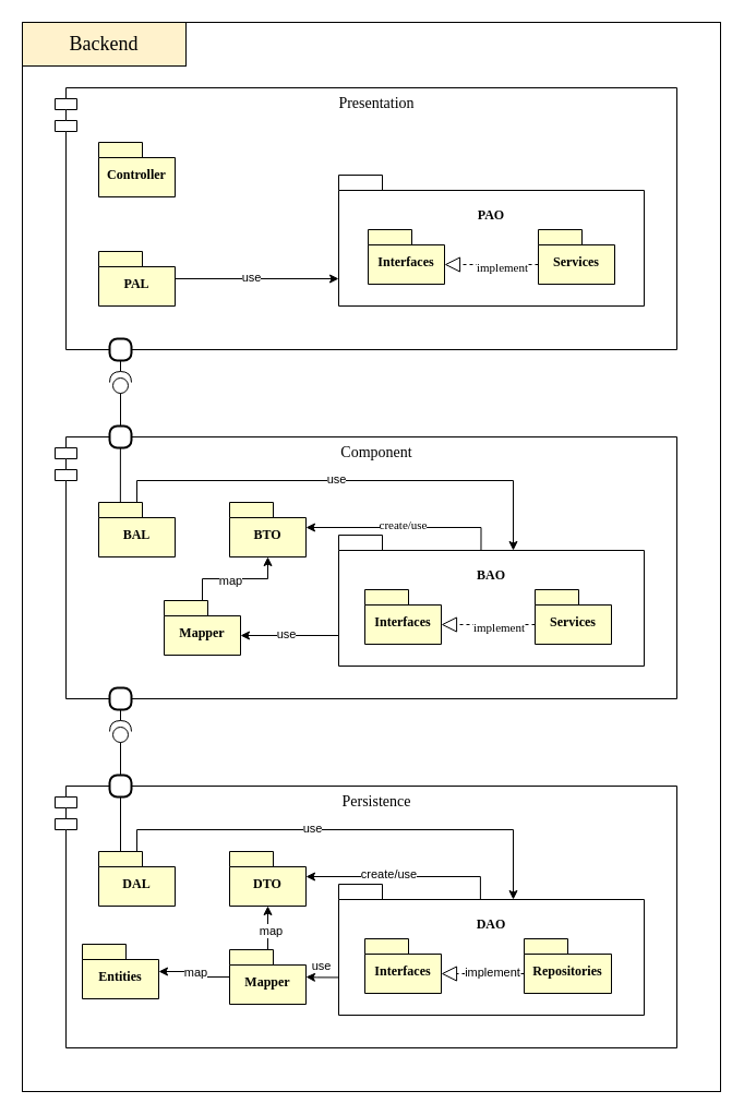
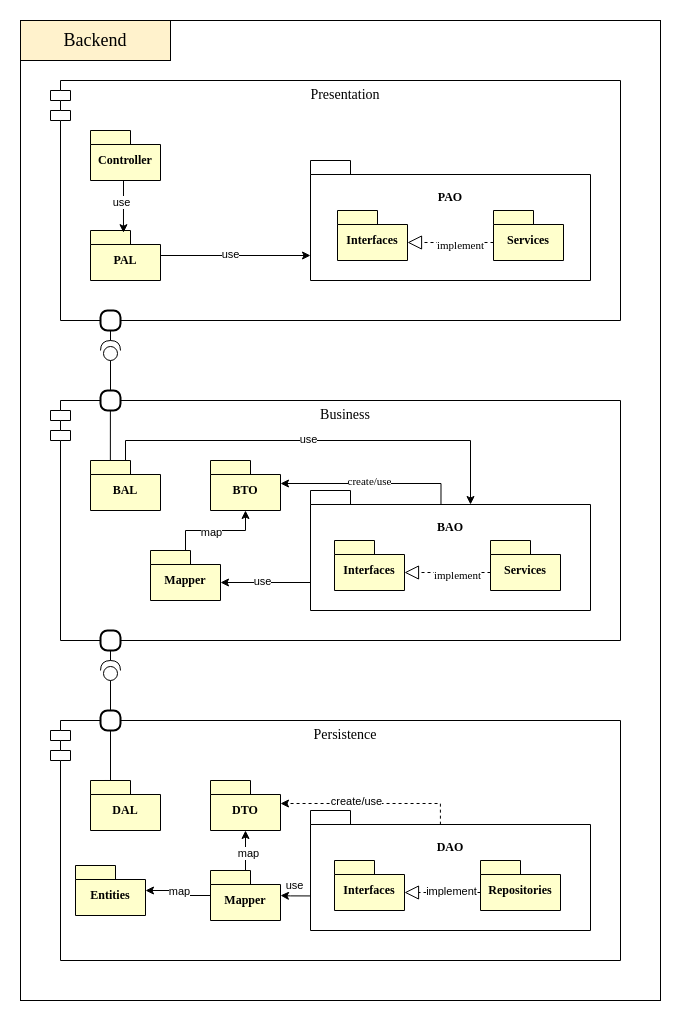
  <mxCell id="0" />
  <mxCell id="1" parent="0" />
  <mxCell id="2" value="&amp;laquo;Annotation&amp;raquo;&lt;br/&gt;&lt;b&gt;Component&lt;/b&gt;" style="html=1;dropTarget=0;whiteSpace=wrap;fillColor=#FFFFFF;" vertex="1" parent="1"><mxGeometry x="20" y="20" width="640" height="980" as="geometry" /></mxCell>
  <mxCell id="3" value="&lt;font face=&quot;Comic Sans MS&quot; style=&quot;font-size: 14px;&quot;&gt;Presentation&lt;/font&gt;" style="shape=module;align=left;spacingLeft=20;align=center;verticalAlign=top;whiteSpace=wrap;html=1;" vertex="1" parent="1"><mxGeometry x="50" y="80" width="570" height="240" as="geometry" /></mxCell>
- <mxCell id="4" value="&lt;font face=&quot;Comic Sans MS&quot; style=&quot;font-size: 14px;&quot;&gt;Component&lt;/font&gt;" style="shape=module;align=left;spacingLeft=20;align=center;verticalAlign=top;whiteSpace=wrap;html=1;" vertex="1" parent="1"><mxGeometry x="50" y="400" width="570" height="240" as="geometry" /></mxCell>
+ <mxCell id="4" value="&lt;font face=&quot;Comic Sans MS&quot; style=&quot;font-size: 14px;&quot;&gt;Business&lt;/font&gt;" style="shape=module;align=left;spacingLeft=20;align=center;verticalAlign=top;whiteSpace=wrap;html=1;" vertex="1" parent="1"><mxGeometry x="50" y="400" width="570" height="240" as="geometry" /></mxCell>
  <mxCell id="5" value="&lt;font face=&quot;Comic Sans MS&quot; style=&quot;font-size: 14px;&quot;&gt;Persistence&lt;/font&gt;" style="shape=module;align=left;spacingLeft=20;align=center;verticalAlign=top;whiteSpace=wrap;html=1;" vertex="1" parent="1"><mxGeometry x="50" y="720" width="570" height="240" as="geometry" /></mxCell>
  <mxCell id="6" value="&lt;font face=&quot;Comic Sans MS&quot;&gt;Controller&lt;/font&gt;" style="shape=folder;fontStyle=1;spacingTop=10;tabWidth=40;tabHeight=14;tabPosition=left;html=1;whiteSpace=wrap;fillColor=#FFFFCC;" vertex="1" parent="1"><mxGeometry x="90" y="130" width="70" height="50" as="geometry" /></mxCell>
  <mxCell id="7" value="&lt;font face=&quot;Comic Sans MS&quot;&gt;PAL&lt;/font&gt;" style="shape=folder;fontStyle=1;spacingTop=10;tabWidth=40;tabHeight=14;tabPosition=left;html=1;whiteSpace=wrap;fillColor=#FFFFCC;" vertex="1" parent="1"><mxGeometry x="90" y="230" width="70" height="50" as="geometry" /></mxCell>
  <mxCell id="8" value="&lt;font face=&quot;Comic Sans MS&quot;&gt;PAO&lt;/font&gt;&lt;div&gt;&lt;font face=&quot;Comic Sans MS&quot;&gt;&lt;br&gt;&lt;/font&gt;&lt;/div&gt;&lt;div&gt;&lt;font face=&quot;Comic Sans MS&quot;&gt;&lt;br&gt;&lt;/font&gt;&lt;/div&gt;&lt;div&gt;&lt;font face=&quot;Comic Sans MS&quot;&gt;&lt;br&gt;&lt;/font&gt;&lt;/div&gt;&lt;div&gt;&lt;font face=&quot;Comic Sans MS&quot;&gt;&lt;br&gt;&lt;/font&gt;&lt;/div&gt;" style="shape=folder;fontStyle=1;spacingTop=10;tabWidth=40;tabHeight=14;tabPosition=left;html=1;whiteSpace=wrap;" vertex="1" parent="1"><mxGeometry x="310" y="160" width="280" height="120" as="geometry" /></mxCell>
  <mxCell id="9" value="&lt;font face=&quot;Comic Sans MS&quot;&gt;Interfaces&lt;/font&gt;" style="shape=folder;fontStyle=1;spacingTop=10;tabWidth=40;tabHeight=14;tabPosition=left;html=1;whiteSpace=wrap;fillColor=#FFFFCC;" vertex="1" parent="1"><mxGeometry x="337" y="210" width="70" height="50" as="geometry" /></mxCell>
  <mxCell id="10" value="&lt;font face=&quot;Comic Sans MS&quot;&gt;Services&lt;/font&gt;" style="shape=folder;fontStyle=1;spacingTop=10;tabWidth=40;tabHeight=14;tabPosition=left;html=1;whiteSpace=wrap;fillColor=#FFFFCC;" vertex="1" parent="1"><mxGeometry x="493" y="210" width="70" height="50" as="geometry" /></mxCell>
  <mxCell id="11" value="&lt;font face=&quot;Comic Sans MS&quot;&gt;BAL&lt;/font&gt;" style="shape=folder;fontStyle=1;spacingTop=10;tabWidth=40;tabHeight=14;tabPosition=left;html=1;whiteSpace=wrap;fillColor=#FFFFCC;" vertex="1" parent="1"><mxGeometry x="90" y="460" width="70" height="50" as="geometry" /></mxCell>
  <mxCell id="12" value="&lt;font face=&quot;Comic Sans MS&quot;&gt;BTO&lt;/font&gt;" style="shape=folder;fontStyle=1;spacingTop=10;tabWidth=40;tabHeight=14;tabPosition=left;html=1;whiteSpace=wrap;fillColor=#FFFFCC;" vertex="1" parent="1"><mxGeometry x="210" y="460" width="70" height="50" as="geometry" /></mxCell>
  <mxCell id="13" value="&lt;font face=&quot;Comic Sans MS&quot;&gt;BAO&lt;/font&gt;&lt;div&gt;&lt;font face=&quot;Comic Sans MS&quot;&gt;&lt;br&gt;&lt;/font&gt;&lt;/div&gt;&lt;div&gt;&lt;font face=&quot;Comic Sans MS&quot;&gt;&lt;br&gt;&lt;/font&gt;&lt;/div&gt;&lt;div&gt;&lt;font face=&quot;Comic Sans MS&quot;&gt;&lt;br&gt;&lt;/font&gt;&lt;/div&gt;&lt;div&gt;&lt;font face=&quot;Comic Sans MS&quot;&gt;&lt;br&gt;&lt;/font&gt;&lt;/div&gt;" style="shape=folder;fontStyle=1;spacingTop=10;tabWidth=40;tabHeight=14;tabPosition=left;html=1;whiteSpace=wrap;" vertex="1" parent="1"><mxGeometry x="310" y="490" width="280" height="120" as="geometry" /></mxCell>
  <mxCell id="14" value="&lt;font face=&quot;Comic Sans MS&quot;&gt;Interfaces&lt;/font&gt;" style="shape=folder;fontStyle=1;spacingTop=10;tabWidth=40;tabHeight=14;tabPosition=left;html=1;whiteSpace=wrap;fillColor=#FFFFCC;" vertex="1" parent="1"><mxGeometry x="334" y="540" width="70" height="50" as="geometry" /></mxCell>
  <mxCell id="15" value="&lt;font face=&quot;Comic Sans MS&quot;&gt;Services&lt;/font&gt;" style="shape=folder;fontStyle=1;spacingTop=10;tabWidth=40;tabHeight=14;tabPosition=left;html=1;whiteSpace=wrap;fillColor=#FFFFCC;" vertex="1" parent="1"><mxGeometry x="490" y="540" width="70" height="50" as="geometry" /></mxCell>
  <mxCell id="16" style="edgeStyle=orthogonalEdgeStyle;rounded=0;orthogonalLoop=1;jettySize=auto;html=1;" edge="1" parent="1" source="18" target="12"><mxGeometry relative="1" as="geometry" /></mxCell>
  <mxCell id="17" value="map" style="edgeLabel;html=1;align=center;verticalAlign=middle;resizable=0;points=[];" vertex="1" connectable="0" parent="16"><mxGeometry x="-0.264" y="-1" relative="1" as="geometry"><mxPoint x="8" as="offset" /></mxGeometry></mxCell>
  <mxCell id="18" value="&lt;font face=&quot;Comic Sans MS&quot;&gt;Mapper&lt;/font&gt;" style="shape=folder;fontStyle=1;spacingTop=10;tabWidth=40;tabHeight=14;tabPosition=left;html=1;whiteSpace=wrap;fillColor=#FFFFCC;" vertex="1" parent="1"><mxGeometry x="150" y="550" width="70" height="50" as="geometry" /></mxCell>
  <mxCell id="19" value="&lt;font face=&quot;Comic Sans MS&quot;&gt;DAL&lt;/font&gt;" style="shape=folder;fontStyle=1;spacingTop=10;tabWidth=40;tabHeight=14;tabPosition=left;html=1;whiteSpace=wrap;fillColor=#FFFFCC;" vertex="1" parent="1"><mxGeometry x="90" y="780" width="70" height="50" as="geometry" /></mxCell>
  <mxCell id="20" value="&lt;font face=&quot;Comic Sans MS&quot;&gt;DTO&lt;/font&gt;" style="shape=folder;fontStyle=1;spacingTop=10;tabWidth=40;tabHeight=14;tabPosition=left;html=1;whiteSpace=wrap;fillColor=#FFFFCC;" vertex="1" parent="1"><mxGeometry x="210" y="780" width="70" height="50" as="geometry" /></mxCell>
  <mxCell id="21" style="edgeStyle=orthogonalEdgeStyle;rounded=0;orthogonalLoop=1;jettySize=auto;html=1;exitX=0.018;exitY=0.712;exitDx=0;exitDy=0;exitPerimeter=0;" edge="1" parent="1" source="23" target="28"><mxGeometry relative="1" as="geometry" /></mxCell>
  <mxCell id="22" value="use" style="edgeLabel;html=1;align=center;verticalAlign=middle;resizable=0;points=[];" vertex="1" connectable="0" parent="21"><mxGeometry x="0.533" y="2" relative="1" as="geometry"><mxPoint x="5" y="-13" as="offset" /></mxGeometry></mxCell>
  <mxCell id="23" value="&lt;div&gt;&lt;font face=&quot;Comic Sans MS&quot;&gt;DAO&lt;/font&gt;&lt;/div&gt;&lt;div&gt;&lt;font face=&quot;Comic Sans MS&quot;&gt;&lt;br&gt;&lt;/font&gt;&lt;/div&gt;&lt;div&gt;&lt;font face=&quot;Comic Sans MS&quot;&gt;&lt;br&gt;&lt;/font&gt;&lt;/div&gt;&lt;div&gt;&lt;font face=&quot;Comic Sans MS&quot;&gt;&lt;br&gt;&lt;/font&gt;&lt;/div&gt;&lt;div&gt;&lt;br&gt;&lt;/div&gt;" style="shape=folder;fontStyle=1;spacingTop=10;tabWidth=40;tabHeight=14;tabPosition=left;html=1;whiteSpace=wrap;" vertex="1" parent="1"><mxGeometry x="310" y="810" width="280" height="120" as="geometry" /></mxCell>
  <mxCell id="24" value="&lt;font face=&quot;Comic Sans MS&quot;&gt;Interfaces&lt;/font&gt;" style="shape=folder;fontStyle=1;spacingTop=10;tabWidth=40;tabHeight=14;tabPosition=left;html=1;whiteSpace=wrap;fillColor=#FFFFCC;" vertex="1" parent="1"><mxGeometry x="334" y="860" width="70" height="50" as="geometry" /></mxCell>
  <mxCell id="25" value="&lt;font face=&quot;Comic Sans MS&quot;&gt;Repositories&lt;/font&gt;" style="shape=folder;fontStyle=1;spacingTop=10;tabWidth=40;tabHeight=14;tabPosition=left;html=1;whiteSpace=wrap;fillColor=#FFFFCC;" vertex="1" parent="1"><mxGeometry x="480" y="860" width="80" height="50" as="geometry" /></mxCell>
  <mxCell id="26" style="edgeStyle=orthogonalEdgeStyle;rounded=0;orthogonalLoop=1;jettySize=auto;html=1;" edge="1" parent="1" source="28" target="29"><mxGeometry relative="1" as="geometry" /></mxCell>
  <mxCell id="27" value="map" style="edgeLabel;html=1;align=center;verticalAlign=middle;resizable=0;points=[];" vertex="1" connectable="0" parent="26"><mxGeometry x="0.208" y="-1" relative="1" as="geometry"><mxPoint x="5" y="1" as="offset" /></mxGeometry></mxCell>
  <mxCell id="28" value="&lt;font face=&quot;Comic Sans MS&quot;&gt;Mapper&lt;/font&gt;" style="shape=folder;fontStyle=1;spacingTop=10;tabWidth=40;tabHeight=14;tabPosition=left;html=1;whiteSpace=wrap;fillColor=#FFFFCC;" vertex="1" parent="1"><mxGeometry x="210" y="870" width="70" height="50" as="geometry" /></mxCell>
  <mxCell id="29" value="&lt;font face=&quot;Comic Sans MS&quot;&gt;Entities&lt;/font&gt;" style="shape=folder;fontStyle=1;spacingTop=10;tabWidth=40;tabHeight=14;tabPosition=left;html=1;whiteSpace=wrap;fillColor=#FFFFCC;" vertex="1" parent="1"><mxGeometry x="75" y="865" width="70" height="50" as="geometry" /></mxCell>
  <mxCell id="30" style="edgeStyle=orthogonalEdgeStyle;rounded=0;orthogonalLoop=1;jettySize=auto;html=1;entryX=0.5;entryY=1;entryDx=0;entryDy=0;entryPerimeter=0;" edge="1" parent="1" source="28" target="20"><mxGeometry relative="1" as="geometry" /></mxCell>
  <mxCell id="31" value="map" style="edgeLabel;html=1;align=center;verticalAlign=middle;resizable=0;points=[];" vertex="1" connectable="0" parent="30"><mxGeometry x="-0.08" y="-2" relative="1" as="geometry"><mxPoint as="offset" /></mxGeometry></mxCell>
- <mxCell id="32" style="edgeStyle=orthogonalEdgeStyle;rounded=0;orthogonalLoop=1;jettySize=auto;html=1;entryX=0;entryY=0;entryDx=160;entryDy=14;entryPerimeter=0;" edge="1" parent="1" source="19" target="23"><mxGeometry relative="1" as="geometry"><Array as="points"><mxPoint x="125" y="760" /><mxPoint x="470" y="760" /></Array></mxGeometry></mxCell>
- <mxCell id="33" value="use" style="edgeLabel;html=1;align=center;verticalAlign=middle;resizable=0;points=[];" vertex="1" connectable="0" parent="32"><mxGeometry x="-0.162" y="2" relative="1" as="geometry"><mxPoint as="offset" /></mxGeometry></mxCell>
  <mxCell id="34" value="" style="endArrow=block;dashed=1;endFill=0;endSize=12;html=1;rounded=0;entryX=0;entryY=0;entryDx=70;entryDy=32;entryPerimeter=0;exitX=0;exitY=0;exitDx=0;exitDy=32;exitPerimeter=0;" edge="1" parent="1" source="25" target="24"><mxGeometry width="160" relative="1" as="geometry"><mxPoint x="480" y="894.5" as="sourcePoint" /><mxPoint x="640" y="894.5" as="targetPoint" /></mxGeometry></mxCell>
  <mxCell id="35" value="implement" style="edgeLabel;html=1;align=center;verticalAlign=middle;resizable=0;points=[];" vertex="1" connectable="0" parent="34"><mxGeometry x="0.058" y="-2" relative="1" as="geometry"><mxPoint x="10" as="offset" /></mxGeometry></mxCell>
  <mxCell id="36" style="edgeStyle=orthogonalEdgeStyle;rounded=0;orthogonalLoop=1;jettySize=auto;html=1;entryX=0;entryY=0;entryDx=70;entryDy=32;entryPerimeter=0;exitX=0;exitY=0;exitDx=0;exitDy=93.5;exitPerimeter=0;" edge="1" parent="1" source="13" target="18"><mxGeometry relative="1" as="geometry"><Array as="points"><mxPoint x="310" y="582" /></Array></mxGeometry></mxCell>
  <mxCell id="37" value="use" style="edgeLabel;html=1;align=center;verticalAlign=middle;resizable=0;points=[];" vertex="1" connectable="0" parent="36"><mxGeometry x="0.086" y="-2" relative="1" as="geometry"><mxPoint as="offset" /></mxGeometry></mxCell>
  <mxCell id="38" value="" style="endArrow=block;dashed=1;endFill=0;endSize=12;html=1;rounded=0;entryX=0;entryY=0;entryDx=70;entryDy=32;entryPerimeter=0;" edge="1" parent="1" target="14"><mxGeometry width="160" relative="1" as="geometry"><mxPoint x="490" y="572" as="sourcePoint" /><mxPoint x="430" y="890" as="targetPoint" /><Array as="points" /></mxGeometry></mxCell>
  <mxCell id="39" value="&lt;font face=&quot;Comic Sans MS&quot;&gt;implement&lt;/font&gt;" style="edgeLabel;html=1;align=center;verticalAlign=middle;resizable=0;points=[];" vertex="1" connectable="0" parent="38"><mxGeometry x="-0.205" y="2" relative="1" as="geometry"><mxPoint as="offset" /></mxGeometry></mxCell>
  <mxCell id="40" style="edgeStyle=orthogonalEdgeStyle;rounded=0;orthogonalLoop=1;jettySize=auto;html=1;entryX=0;entryY=0;entryDx=160;entryDy=14;entryPerimeter=0;" edge="1" parent="1" source="11" target="13"><mxGeometry relative="1" as="geometry"><Array as="points"><mxPoint x="125" y="440" /><mxPoint x="470" y="440" /></Array></mxGeometry></mxCell>
  <mxCell id="41" value="use" style="edgeLabel;html=1;align=center;verticalAlign=middle;resizable=0;points=[];" vertex="1" connectable="0" parent="40"><mxGeometry x="-0.059" y="2" relative="1" as="geometry"><mxPoint as="offset" /></mxGeometry></mxCell>
  <mxCell id="42" style="edgeStyle=orthogonalEdgeStyle;rounded=0;orthogonalLoop=1;jettySize=auto;html=1;exitX=0.466;exitY=0.118;exitDx=0;exitDy=0;exitPerimeter=0;entryX=0;entryY=0;entryDx=70;entryDy=23;entryPerimeter=0;" edge="1" parent="1" source="13" target="12"><mxGeometry relative="1" as="geometry"><Array as="points"><mxPoint x="441" y="483" /></Array></mxGeometry></mxCell>
  <mxCell id="43" value="&lt;font face=&quot;Comic Sans MS&quot;&gt;create/use&lt;/font&gt;" style="edgeLabel;html=1;align=center;verticalAlign=middle;resizable=0;points=[];rotation=0;" vertex="1" connectable="0" parent="42"><mxGeometry x="-0.308" relative="1" as="geometry"><mxPoint x="-30" y="-3" as="offset" /></mxGeometry></mxCell>
  <mxCell id="44" value="" style="endArrow=none;html=1;edgeStyle=orthogonalEdgeStyle;rounded=0;" edge="1" parent="1"><mxGeometry relative="1" as="geometry"><mxPoint x="109.86" y="400" as="sourcePoint" /><mxPoint x="109.86" y="460" as="targetPoint" /><Array as="points"><mxPoint x="109.86" y="460" /></Array></mxGeometry></mxCell>
  <mxCell id="45" value="" style="endArrow=none;html=1;edgeStyle=orthogonalEdgeStyle;rounded=0;entryX=0;entryY=0;entryDx=20;entryDy=0;entryPerimeter=0;" edge="1" parent="1"><mxGeometry relative="1" as="geometry"><mxPoint x="110" y="719.99" as="sourcePoint" /><mxPoint x="104" y="779.99" as="targetPoint" /><Array as="points"><mxPoint x="110" y="779.99" /></Array></mxGeometry></mxCell>
- <mxCell id="46" style="edgeStyle=orthogonalEdgeStyle;rounded=0;orthogonalLoop=1;jettySize=auto;html=1;entryX=0;entryY=0;entryDx=70;entryDy=23;entryPerimeter=0;exitX=0.464;exitY=0.118;exitDx=0;exitDy=0;exitPerimeter=0;" edge="1" parent="1" source="23" target="20"><mxGeometry relative="1" as="geometry"><Array as="points"><mxPoint x="440" y="803" /></Array></mxGeometry></mxCell>
+ <mxCell id="46" style="edgeStyle=orthogonalEdgeStyle;rounded=0;orthogonalLoop=1;jettySize=auto;html=1;entryX=0;entryY=0;entryDx=70;entryDy=23;entryPerimeter=0;exitX=0.464;exitY=0.118;exitDx=0;exitDy=0;exitPerimeter=0;dashed=1;" edge="1" parent="1" source="23" target="20"><mxGeometry relative="1" as="geometry"><Array as="points"><mxPoint x="440" y="803" /></Array></mxGeometry></mxCell>
  <mxCell id="47" value="create/use" style="edgeLabel;html=1;align=center;verticalAlign=middle;resizable=0;points=[];" vertex="1" connectable="0" parent="46"><mxGeometry x="0.174" y="-3" relative="1" as="geometry"><mxPoint as="offset" /></mxGeometry></mxCell>
  <mxCell id="48" value="" style="endArrow=block;dashed=1;endFill=0;endSize=12;html=1;rounded=0;entryX=0;entryY=0;entryDx=70;entryDy=32;entryPerimeter=0;exitX=0;exitY=0;exitDx=0;exitDy=32;exitPerimeter=0;" edge="1" parent="1" source="10" target="9"><mxGeometry width="160" relative="1" as="geometry"><mxPoint x="506" y="560" as="sourcePoint" /><mxPoint x="420" y="560" as="targetPoint" /><Array as="points" /></mxGeometry></mxCell>
  <mxCell id="49" value="&lt;font face=&quot;Comic Sans MS&quot;&gt;implement&lt;/font&gt;" style="edgeLabel;html=1;align=center;verticalAlign=middle;resizable=0;points=[];" vertex="1" connectable="0" parent="48"><mxGeometry x="-0.205" y="2" relative="1" as="geometry"><mxPoint as="offset" /></mxGeometry></mxCell>
+ <mxCell id="50" style="edgeStyle=orthogonalEdgeStyle;rounded=0;orthogonalLoop=1;jettySize=auto;html=1;entryX=0.471;entryY=0.044;entryDx=0;entryDy=0;entryPerimeter=0;exitX=0.5;exitY=1;exitDx=0;exitDy=0;exitPerimeter=0;" edge="1" parent="1" source="6" target="7"><mxGeometry relative="1" as="geometry"><Array as="points"><mxPoint x="123" y="180" /></Array></mxGeometry></mxCell>
+ <mxCell id="51" value="use" style="edgeLabel;html=1;align=center;verticalAlign=middle;resizable=0;points=[];" vertex="1" connectable="0" parent="50"><mxGeometry x="-0.107" y="-2" relative="1" as="geometry"><mxPoint as="offset" /></mxGeometry></mxCell>
  <mxCell id="52" style="edgeStyle=orthogonalEdgeStyle;rounded=0;orthogonalLoop=1;jettySize=auto;html=1;" edge="1" parent="1" source="7"><mxGeometry relative="1" as="geometry"><mxPoint x="310" y="255" as="targetPoint" /><Array as="points"><mxPoint x="310" y="255" /></Array></mxGeometry></mxCell>
  <mxCell id="53" value="use" style="edgeLabel;html=1;align=center;verticalAlign=middle;resizable=0;points=[];" vertex="1" connectable="0" parent="52"><mxGeometry x="-0.085" y="2" relative="1" as="geometry"><mxPoint as="offset" /></mxGeometry></mxCell>
  <mxCell id="54" value="" style="shape=providedRequiredInterface;html=1;verticalLabelPosition=bottom;sketch=0;direction=north;" vertex="1" parent="1"><mxGeometry x="100" y="340" width="20" height="20" as="geometry" /></mxCell>
  <mxCell id="55" value="" style="endArrow=none;html=1;edgeStyle=orthogonalEdgeStyle;rounded=0;" edge="1" parent="1"><mxGeometry relative="1" as="geometry"><mxPoint x="110" y="360" as="sourcePoint" /><mxPoint x="110" y="400" as="targetPoint" /><Array as="points"><mxPoint x="109.78" y="400" /></Array></mxGeometry></mxCell>
  <mxCell id="56" value="" style="endArrow=none;html=1;edgeStyle=orthogonalEdgeStyle;rounded=0;exitX=0.106;exitY=0.997;exitDx=0;exitDy=0;exitPerimeter=0;entryX=1;entryY=0.5;entryDx=0;entryDy=0;entryPerimeter=0;" edge="1" parent="1" source="3" target="54"><mxGeometry relative="1" as="geometry"><mxPoint x="130" y="370" as="sourcePoint" /><mxPoint x="130.22" y="390" as="targetPoint" /><Array as="points"><mxPoint x="110" y="340" /></Array></mxGeometry></mxCell>
  <mxCell id="57" value="" style="shape=providedRequiredInterface;html=1;verticalLabelPosition=bottom;sketch=0;direction=north;" vertex="1" parent="1"><mxGeometry x="100" y="659.99" width="20" height="20" as="geometry" /></mxCell>
  <mxCell id="58" value="" style="endArrow=none;html=1;edgeStyle=orthogonalEdgeStyle;rounded=0;" edge="1" parent="1"><mxGeometry relative="1" as="geometry"><mxPoint x="110" y="679.99" as="sourcePoint" /><mxPoint x="110" y="719.99" as="targetPoint" /><Array as="points"><mxPoint x="109.78" y="719.99" /></Array></mxGeometry></mxCell>
  <mxCell id="59" value="" style="endArrow=none;html=1;edgeStyle=orthogonalEdgeStyle;rounded=0;exitX=0.106;exitY=0.997;exitDx=0;exitDy=0;exitPerimeter=0;entryX=1;entryY=0.5;entryDx=0;entryDy=0;entryPerimeter=0;" edge="1" parent="1" target="57"><mxGeometry relative="1" as="geometry"><mxPoint x="110" y="638.99" as="sourcePoint" /><mxPoint x="130.22" y="709.99" as="targetPoint" /><Array as="points"><mxPoint x="110" y="638.99" /><mxPoint x="110" y="638.99" /></Array></mxGeometry></mxCell>
  <mxCell id="60" value="" style="rounded=1;whiteSpace=wrap;html=1;absoluteArcSize=1;arcSize=14;strokeWidth=2;" vertex="1" parent="1"><mxGeometry x="100" y="310" width="20" height="20" as="geometry" /></mxCell>
  <mxCell id="61" value="" style="rounded=1;whiteSpace=wrap;html=1;absoluteArcSize=1;arcSize=14;strokeWidth=2;" vertex="1" parent="1"><mxGeometry x="100" y="630" width="20" height="20" as="geometry" /></mxCell>
  <mxCell id="62" value="" style="rounded=1;whiteSpace=wrap;html=1;absoluteArcSize=1;arcSize=14;strokeWidth=2;" vertex="1" parent="1"><mxGeometry x="100" y="710" width="20" height="20" as="geometry" /></mxCell>
  <mxCell id="63" value="" style="rounded=1;whiteSpace=wrap;html=1;absoluteArcSize=1;arcSize=14;strokeWidth=2;" vertex="1" parent="1"><mxGeometry x="100" y="390" width="20" height="20" as="geometry" /></mxCell>
  <mxCell id="64" value="&lt;font face=&quot;Comic Sans MS&quot; style=&quot;font-size: 18px;&quot;&gt;Backend&lt;/font&gt;" style="html=1;whiteSpace=wrap;fillColor=#fff2cc;" vertex="1" parent="1"><mxGeometry x="20" y="20" width="150" height="40" as="geometry" /></mxCell>
